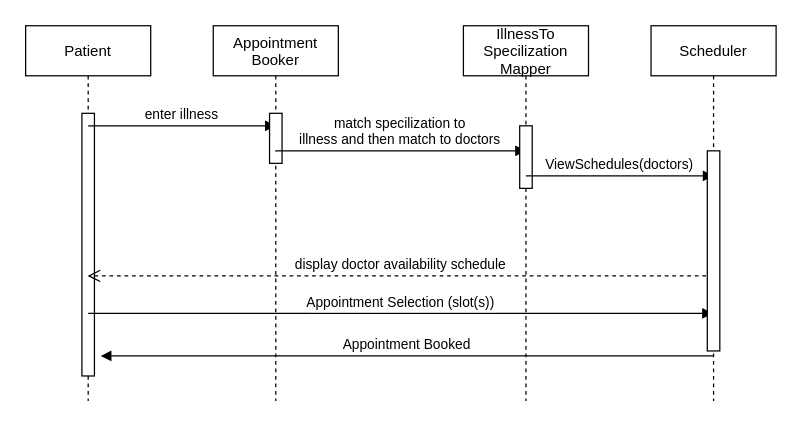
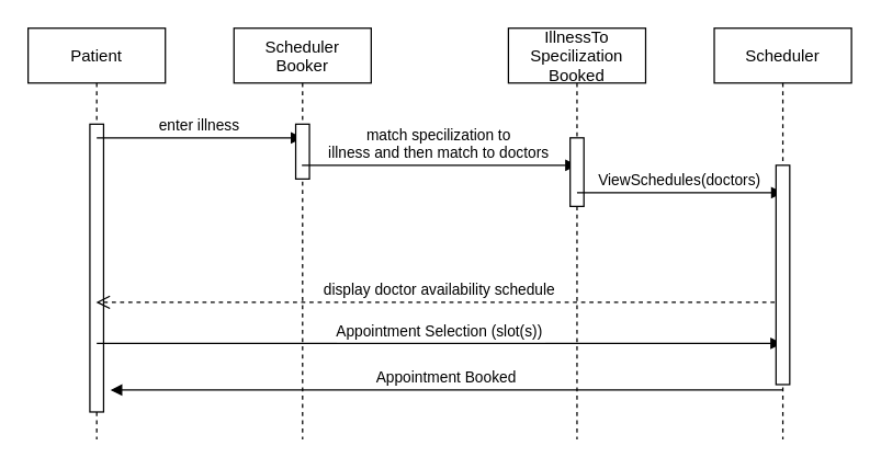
  <mxCell id="0" />
  <mxCell id="1" parent="0" />
  <mxCell id="2" value="Patient" style="shape=umlLifeline;perimeter=lifelinePerimeter;container=1;collapsible=0;recursiveResize=0;rounded=0;shadow=0;strokeWidth=1;" parent="1" vertex="1"><mxGeometry x="20" y="20" width="100" height="300" as="geometry" /></mxCell>
  <mxCell id="3" value="" style="points=[];perimeter=orthogonalPerimeter;rounded=0;shadow=0;strokeWidth=1;" parent="2" vertex="1"><mxGeometry x="45" y="70" width="10" height="210" as="geometry" /></mxCell>
- <mxCell id="4" value="Appointment &#10;Booker" style="shape=umlLifeline;perimeter=lifelinePerimeter;container=1;collapsible=0;recursiveResize=0;rounded=0;shadow=0;strokeWidth=1;" parent="1" vertex="1"><mxGeometry x="170" y="20" width="100" height="300" as="geometry" /></mxCell>
+ <mxCell id="4" value="Scheduler &#10;Booker" style="shape=umlLifeline;perimeter=lifelinePerimeter;container=1;collapsible=0;recursiveResize=0;rounded=0;shadow=0;strokeWidth=1;" parent="1" vertex="1"><mxGeometry x="170" y="20" width="100" height="300" as="geometry" /></mxCell>
  <mxCell id="5" value="enter illness" style="verticalAlign=bottom;endArrow=block;shadow=0;strokeWidth=1;" parent="4" edge="1"><mxGeometry relative="1" as="geometry"><mxPoint x="-100" y="80" as="sourcePoint" /><mxPoint x="50" y="80" as="targetPoint" /></mxGeometry></mxCell>
  <mxCell id="6" value="Appointment Selection (slot(s))" style="verticalAlign=bottom;endArrow=block;shadow=0;strokeWidth=1;" parent="4" target="11" edge="1"><mxGeometry relative="1" as="geometry"><mxPoint x="-100" y="230" as="sourcePoint" /><mxPoint x="50" y="230" as="targetPoint" /></mxGeometry></mxCell>
  <mxCell id="7" value="" style="points=[];perimeter=orthogonalPerimeter;rounded=0;shadow=0;strokeWidth=1;" parent="4" vertex="1"><mxGeometry x="45" y="70" width="10" height="40" as="geometry" /></mxCell>
- <mxCell id="8" value="IllnessTo&#10;Specilization&#10;Mapper" style="shape=umlLifeline;perimeter=lifelinePerimeter;container=1;collapsible=0;recursiveResize=0;rounded=0;shadow=0;strokeWidth=1;" parent="1" vertex="1"><mxGeometry x="370" y="20" width="100" height="300" as="geometry" /></mxCell>
+ <mxCell id="8" value="IllnessTo&#10;Specilization&#10;Booked" style="shape=umlLifeline;perimeter=lifelinePerimeter;container=1;collapsible=0;recursiveResize=0;rounded=0;shadow=0;strokeWidth=1;" parent="1" vertex="1"><mxGeometry x="370" y="20" width="100" height="300" as="geometry" /></mxCell>
  <mxCell id="9" value="match specilization to &#10;illness and then match to doctors" style="verticalAlign=bottom;endArrow=block;shadow=0;strokeWidth=1;" parent="8" source="4" edge="1"><mxGeometry relative="1" as="geometry"><mxPoint x="-100" y="100" as="sourcePoint" /><mxPoint x="50" y="100" as="targetPoint" /></mxGeometry></mxCell>
  <mxCell id="10" value="" style="points=[];perimeter=orthogonalPerimeter;rounded=0;shadow=0;strokeWidth=1;" parent="8" vertex="1"><mxGeometry x="45" y="80" width="10" height="50" as="geometry" /></mxCell>
  <mxCell id="11" value="Scheduler" style="shape=umlLifeline;perimeter=lifelinePerimeter;container=1;collapsible=0;recursiveResize=0;rounded=0;shadow=0;strokeWidth=1;" parent="1" vertex="1"><mxGeometry x="520" y="20" width="100" height="300" as="geometry" /></mxCell>
  <mxCell id="12" value="ViewSchedules(doctors)" style="verticalAlign=bottom;endArrow=block;shadow=0;strokeWidth=1;" parent="11" edge="1"><mxGeometry relative="1" as="geometry"><mxPoint x="-100" y="120" as="sourcePoint" /><mxPoint x="50" y="120" as="targetPoint" /></mxGeometry></mxCell>
  <mxCell id="13" value="display doctor availability schedule" style="verticalAlign=bottom;endArrow=open;dashed=1;endSize=8;exitX=0;exitY=0.95;shadow=0;strokeWidth=1;" parent="11" target="2" edge="1"><mxGeometry relative="1" as="geometry"><mxPoint x="-110" y="200.0" as="targetPoint" /><mxPoint x="50" y="200.0" as="sourcePoint" /></mxGeometry></mxCell>
  <mxCell id="14" value="" style="points=[];perimeter=orthogonalPerimeter;rounded=0;shadow=0;strokeWidth=1;" parent="11" vertex="1"><mxGeometry x="45" y="100" width="10" height="160" as="geometry" /></mxCell>
  <mxCell id="15" value="Appointment Booked" style="verticalAlign=bottom;endArrow=block;shadow=0;strokeWidth=1;exitX=0.5;exitY=0.88;exitDx=0;exitDy=0;exitPerimeter=0;" edge="1" parent="1" source="11"><mxGeometry relative="1" as="geometry"><mxPoint x="80" y="260" as="sourcePoint" /><mxPoint x="80" y="284" as="targetPoint" /></mxGeometry></mxCell>
